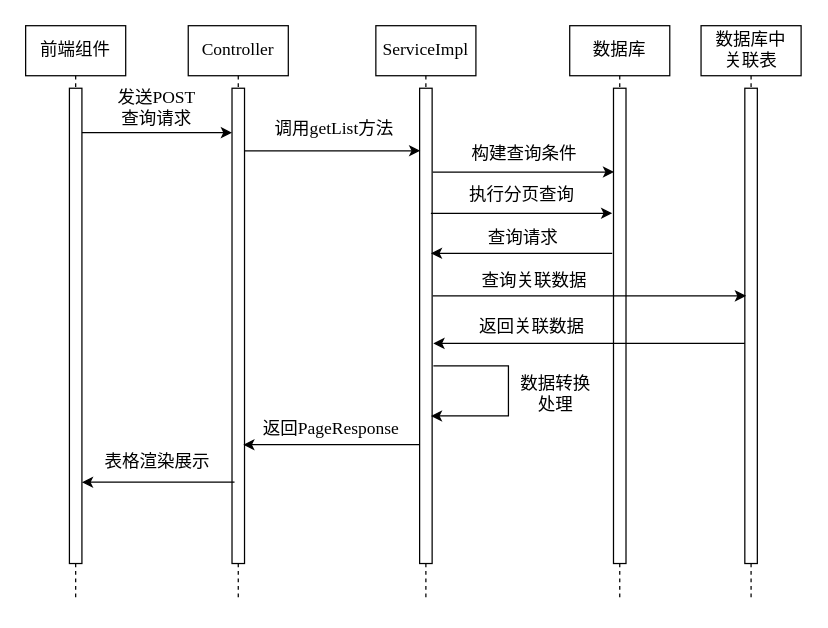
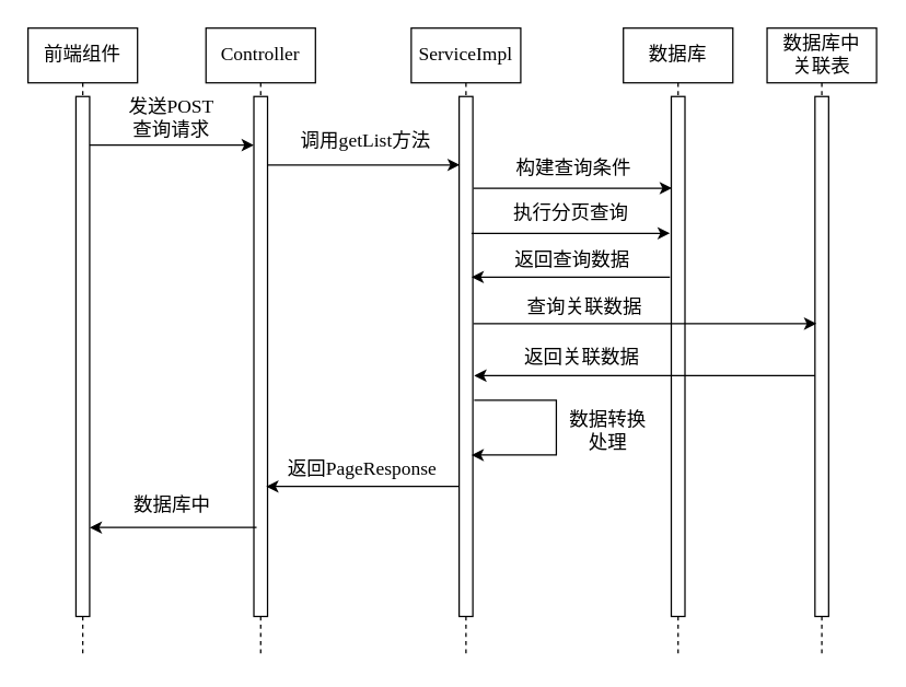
  <mxCell id="0" />
  <mxCell id="1" parent="0" />
  <mxCell id="2" value="前端组件" style="shape=umlLifeline;perimeter=lifelinePerimeter;whiteSpace=wrap;html=1;container=1;dropTarget=0;collapsible=0;recursiveResize=0;outlineConnect=0;portConstraint=eastwest;newEdgeStyle={&quot;curved&quot;:0,&quot;rounded&quot;:0};fontFamily=宋体;fontSize=14;" parent="1" vertex="1"><mxGeometry x="20" y="20" width="80" height="460" as="geometry" /></mxCell>
  <mxCell id="3" value="" style="html=1;points=[[0,0,0,0,5],[0,1,0,0,-5],[1,0,0,0,5],[1,1,0,0,-5]];perimeter=orthogonalPerimeter;outlineConnect=0;targetShapes=umlLifeline;portConstraint=eastwest;newEdgeStyle={&quot;curved&quot;:0,&quot;rounded&quot;:0};fontFamily=宋体;fontSize=14;" parent="2" vertex="1"><mxGeometry x="35" y="50" width="10" height="380" as="geometry" /></mxCell>
  <mxCell id="4" value="Controller" style="shape=umlLifeline;perimeter=lifelinePerimeter;whiteSpace=wrap;html=1;container=1;dropTarget=0;collapsible=0;recursiveResize=0;outlineConnect=0;portConstraint=eastwest;newEdgeStyle={&quot;curved&quot;:0,&quot;rounded&quot;:0};fontFamily=宋体;fontSize=14;" parent="1" vertex="1"><mxGeometry x="150" y="20" width="80" height="460" as="geometry" /></mxCell>
  <mxCell id="5" value="" style="html=1;points=[[0,0,0,0,5],[0,1,0,0,-5],[1,0,0,0,5],[1,1,0,0,-5]];perimeter=orthogonalPerimeter;outlineConnect=0;targetShapes=umlLifeline;portConstraint=eastwest;newEdgeStyle={&quot;curved&quot;:0,&quot;rounded&quot;:0};fontFamily=宋体;fontSize=14;" parent="4" vertex="1"><mxGeometry x="35" y="50" width="10" height="380" as="geometry" /></mxCell>
  <mxCell id="6" value="ServiceImpl" style="shape=umlLifeline;perimeter=lifelinePerimeter;whiteSpace=wrap;html=1;container=1;dropTarget=0;collapsible=0;recursiveResize=0;outlineConnect=0;portConstraint=eastwest;newEdgeStyle={&quot;curved&quot;:0,&quot;rounded&quot;:0};fontFamily=宋体;fontSize=14;" parent="1" vertex="1"><mxGeometry x="300" y="20" width="80" height="460" as="geometry" /></mxCell>
  <mxCell id="7" value="" style="html=1;points=[[0,0,0,0,5],[0,1,0,0,-5],[1,0,0,0,5],[1,1,0,0,-5]];perimeter=orthogonalPerimeter;outlineConnect=0;targetShapes=umlLifeline;portConstraint=eastwest;newEdgeStyle={&quot;curved&quot;:0,&quot;rounded&quot;:0};fontFamily=宋体;fontSize=14;" parent="6" vertex="1"><mxGeometry x="35" y="50" width="10" height="380" as="geometry" /></mxCell>
  <mxCell id="8" value="数据库" style="shape=umlLifeline;perimeter=lifelinePerimeter;whiteSpace=wrap;html=1;container=1;dropTarget=0;collapsible=0;recursiveResize=0;outlineConnect=0;portConstraint=eastwest;newEdgeStyle={&quot;curved&quot;:0,&quot;rounded&quot;:0};fontFamily=宋体;fontSize=14;" parent="1" vertex="1"><mxGeometry x="455" y="20" width="80" height="460" as="geometry" /></mxCell>
  <mxCell id="9" value="" style="html=1;points=[[0,0,0,0,5],[0,1,0,0,-5],[1,0,0,0,5],[1,1,0,0,-5]];perimeter=orthogonalPerimeter;outlineConnect=0;targetShapes=umlLifeline;portConstraint=eastwest;newEdgeStyle={&quot;curved&quot;:0,&quot;rounded&quot;:0};fontFamily=宋体;fontSize=14;" parent="8" vertex="1"><mxGeometry x="35" y="50" width="10" height="380" as="geometry" /></mxCell>
  <mxCell id="10" value="" style="endArrow=classic;html=1;rounded=0;fontSize=14;fontFamily=宋体;" parent="1" edge="1"><mxGeometry width="50" height="50" relative="1" as="geometry"><mxPoint x="195" y="120" as="sourcePoint" /><mxPoint x="335.5" y="120" as="targetPoint" /></mxGeometry></mxCell>
  <mxCell id="11" value="调用getList方法" style="text;html=1;align=center;verticalAlign=middle;whiteSpace=wrap;rounded=0;fontSize=14;fontFamily=宋体;" parent="1" vertex="1"><mxGeometry x="212" y="90" width="110" height="26" as="geometry" /></mxCell>
  <mxCell id="12" value="" style="group" parent="1" vertex="1" connectable="0"><mxGeometry x="344" y="177" width="145" height="26" as="geometry" /></mxCell>
  <mxCell id="13" value="" style="endArrow=classic;html=1;rounded=0;" parent="12" edge="1"><mxGeometry width="50" height="50" relative="1" as="geometry"><mxPoint x="145" y="25" as="sourcePoint" /><mxPoint y="25" as="targetPoint" /></mxGeometry></mxCell>
- <mxCell id="14" value="查询请求" style="text;html=1;align=center;verticalAlign=middle;whiteSpace=wrap;rounded=0;fontSize=14;fontFamily=宋体;spacing=0;" parent="12" vertex="1"><mxGeometry x="19" width="110" height="26" as="geometry" /></mxCell>
+ <mxCell id="14" value="返回查询数据" style="text;html=1;align=center;verticalAlign=middle;whiteSpace=wrap;rounded=0;fontSize=14;fontFamily=宋体;spacing=0;" parent="12" vertex="1"><mxGeometry x="19" width="110" height="26" as="geometry" /></mxCell>
  <mxCell id="15" value="" style="group" parent="1" vertex="1" connectable="0"><mxGeometry x="65" y="70.5" width="120" height="35" as="geometry" /></mxCell>
  <mxCell id="16" value="发送POST&lt;div&gt;查询请求&lt;/div&gt;" style="text;html=1;align=center;verticalAlign=middle;whiteSpace=wrap;rounded=0;fontFamily=宋体;fontSize=14;fontColor=default;" parent="15" vertex="1"><mxGeometry x="10" width="100" height="30" as="geometry" /></mxCell>
  <mxCell id="17" value="" style="endArrow=classic;html=1;rounded=0;" parent="15" edge="1"><mxGeometry width="50" height="50" relative="1" as="geometry"><mxPoint y="35" as="sourcePoint" /><mxPoint x="120" y="35" as="targetPoint" /></mxGeometry></mxCell>
  <mxCell id="18" value="" style="group" parent="1" vertex="1" connectable="0"><mxGeometry x="344" y="143" width="145" height="27" as="geometry" /></mxCell>
  <mxCell id="19" value="" style="endArrow=classic;html=1;rounded=0;fontSize=14;fontFamily=宋体;" parent="18" edge="1"><mxGeometry width="50" height="50" relative="1" as="geometry"><mxPoint y="27" as="sourcePoint" /><mxPoint x="145" y="27" as="targetPoint" /></mxGeometry></mxCell>
  <mxCell id="20" value="执行分页查询" style="text;html=1;align=center;verticalAlign=middle;whiteSpace=wrap;rounded=0;fontSize=14;fontFamily=宋体;" parent="18" vertex="1"><mxGeometry x="18" width="110" height="26" as="geometry" /></mxCell>
  <mxCell id="21" value="" style="group" parent="1" vertex="1" connectable="0"><mxGeometry x="345.5" y="110" width="145" height="27" as="geometry" /></mxCell>
  <mxCell id="22" value="" style="endArrow=classic;html=1;rounded=0;fontSize=14;fontFamily=宋体;" parent="21" edge="1"><mxGeometry width="50" height="50" relative="1" as="geometry"><mxPoint y="27" as="sourcePoint" /><mxPoint x="145" y="27" as="targetPoint" /></mxGeometry></mxCell>
  <mxCell id="23" value="构建查询条件" style="text;html=1;align=center;verticalAlign=middle;whiteSpace=wrap;rounded=0;fontSize=14;fontFamily=宋体;" parent="21" vertex="1"><mxGeometry x="18" width="110" height="26" as="geometry" /></mxCell>
  <mxCell id="24" value="数据库中&lt;div&gt;关联表&lt;/div&gt;" style="shape=umlLifeline;perimeter=lifelinePerimeter;whiteSpace=wrap;html=1;container=1;dropTarget=0;collapsible=0;recursiveResize=0;outlineConnect=0;portConstraint=eastwest;newEdgeStyle={&quot;curved&quot;:0,&quot;rounded&quot;:0};fontFamily=宋体;fontSize=14;" parent="1" vertex="1"><mxGeometry x="560" y="20" width="80" height="460" as="geometry" /></mxCell>
  <mxCell id="25" value="" style="html=1;points=[[0,0,0,0,5],[0,1,0,0,-5],[1,0,0,0,5],[1,1,0,0,-5]];perimeter=orthogonalPerimeter;outlineConnect=0;targetShapes=umlLifeline;portConstraint=eastwest;newEdgeStyle={&quot;curved&quot;:0,&quot;rounded&quot;:0};fontFamily=宋体;fontSize=14;" parent="24" vertex="1"><mxGeometry x="35" y="50" width="10" height="380" as="geometry" /></mxCell>
  <mxCell id="26" value="" style="group" parent="1" vertex="1" connectable="0"><mxGeometry x="345.5" y="212" width="250.5" height="26" as="geometry" /></mxCell>
  <mxCell id="27" value="" style="endArrow=classic;html=1;rounded=0;fontSize=14;fontFamily=宋体;" parent="26" edge="1"><mxGeometry width="50" height="50" relative="1" as="geometry"><mxPoint y="24" as="sourcePoint" /><mxPoint x="250.5" y="24" as="targetPoint" /></mxGeometry></mxCell>
  <mxCell id="28" value="查询关联数据" style="text;html=1;align=center;verticalAlign=middle;whiteSpace=wrap;rounded=0;fontSize=14;fontFamily=宋体;" parent="26" vertex="1"><mxGeometry x="26" width="110" height="26" as="geometry" /></mxCell>
  <mxCell id="29" value="" style="group" parent="1" vertex="1" connectable="0"><mxGeometry x="328.005" y="248" width="266.995" height="26" as="geometry" /></mxCell>
  <mxCell id="30" value="" style="endArrow=classic;html=1;rounded=0;" parent="29" edge="1"><mxGeometry width="50" height="50" relative="1" as="geometry"><mxPoint x="266.995" y="26" as="sourcePoint" /><mxPoint x="17.995" y="26" as="targetPoint" /></mxGeometry></mxCell>
  <mxCell id="31" value="返回关联数据" style="text;html=1;align=center;verticalAlign=middle;whiteSpace=wrap;rounded=0;fontSize=14;fontFamily=宋体;spacing=0;" parent="29" vertex="1"><mxGeometry width="194.207" height="26" as="geometry" /></mxCell>
  <mxCell id="32" value="" style="endArrow=classic;html=1;rounded=0;" parent="1" edge="1"><mxGeometry width="50" height="50" relative="1" as="geometry"><mxPoint x="346" y="292" as="sourcePoint" /><mxPoint x="344" y="332" as="targetPoint" /><Array as="points"><mxPoint x="406" y="292" /><mxPoint x="406" y="332" /></Array></mxGeometry></mxCell>
  <mxCell id="33" value="数据转换处理" style="text;html=1;align=center;verticalAlign=middle;whiteSpace=wrap;rounded=0;fontFamily=宋体;fontSize=14;" parent="1" vertex="1"><mxGeometry x="414" y="300" width="60" height="30" as="geometry" /></mxCell>
  <mxCell id="34" value="" style="group" parent="1" vertex="1" connectable="0"><mxGeometry x="194" y="330" width="141" height="26" as="geometry" /></mxCell>
  <mxCell id="35" value="" style="endArrow=classic;html=1;rounded=0;" parent="34" edge="1"><mxGeometry width="50" height="50" relative="1" as="geometry"><mxPoint x="141" y="25" as="sourcePoint" /><mxPoint y="25" as="targetPoint" /></mxGeometry></mxCell>
  <mxCell id="36" value="返回PageResponse" style="text;html=1;align=center;verticalAlign=middle;whiteSpace=wrap;rounded=0;fontSize=14;fontFamily=宋体;spacing=0;" parent="34" vertex="1"><mxGeometry x="10" width="121" height="26" as="geometry" /></mxCell>
  <mxCell id="37" value="" style="endArrow=classic;html=1;rounded=0;" parent="1" edge="1"><mxGeometry width="50" height="50" relative="1" as="geometry"><mxPoint x="187" y="385" as="sourcePoint" /><mxPoint x="65" y="385" as="targetPoint" /></mxGeometry></mxCell>
- <mxCell id="38" value="表格渲染展示" style="text;html=1;align=center;verticalAlign=middle;whiteSpace=wrap;rounded=0;fontSize=14;fontFamily=宋体;spacing=0;" parent="1" vertex="1"><mxGeometry x="65" y="356" width="121" height="26" as="geometry" /></mxCell>
+ <mxCell id="38" value="数据库中" style="text;html=1;align=center;verticalAlign=middle;whiteSpace=wrap;rounded=0;fontSize=14;fontFamily=宋体;spacing=0;" parent="1" vertex="1"><mxGeometry x="65" y="356" width="121" height="26" as="geometry" /></mxCell>
